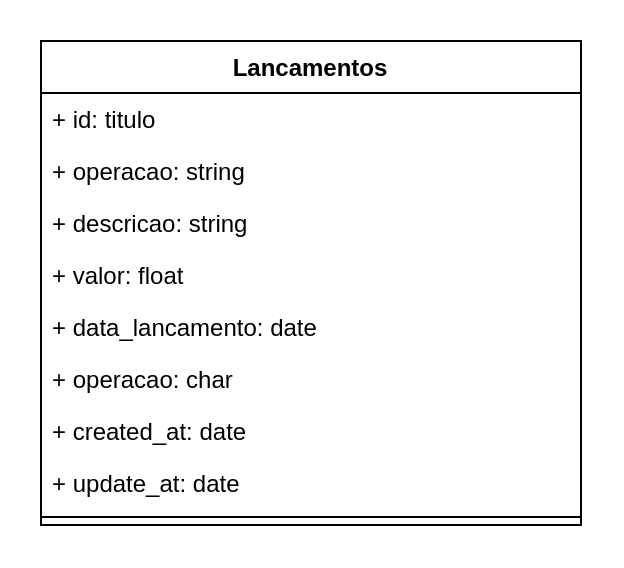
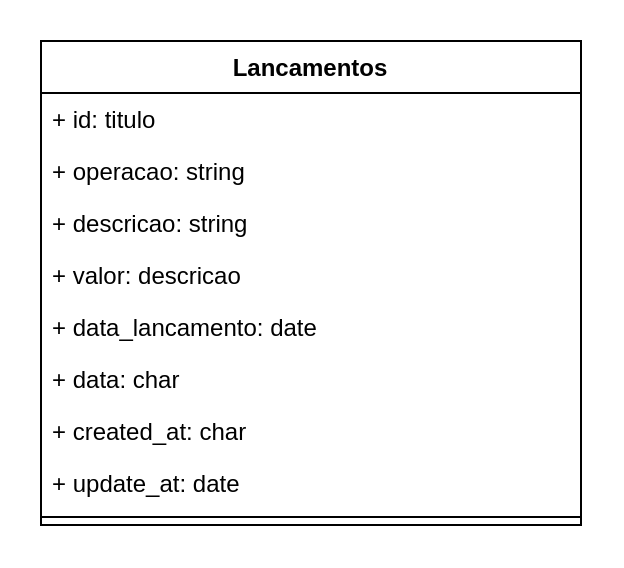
  <mxCell id="0" />
  <mxCell id="1" parent="0" />
  <mxCell id="2" value="Lancamentos" style="swimlane;fontStyle=1;align=center;verticalAlign=top;childLayout=stackLayout;horizontal=1;startSize=26;horizontalStack=0;resizeParent=1;resizeParentMax=0;resizeLast=0;collapsible=1;marginBottom=0;" parent="1" vertex="1"><mxGeometry x="20" y="20" width="270" height="242" as="geometry" /></mxCell>
  <mxCell id="3" value="+ id: titulo" style="text;strokeColor=none;fillColor=none;align=left;verticalAlign=top;spacingLeft=4;spacingRight=4;overflow=hidden;rotatable=0;points=[[0,0.5],[1,0.5]];portConstraint=eastwest;" parent="2" vertex="1"><mxGeometry y="26" width="270" height="26" as="geometry" /></mxCell>
  <mxCell id="4" value="+ operacao: string" style="text;strokeColor=none;fillColor=none;align=left;verticalAlign=top;spacingLeft=4;spacingRight=4;overflow=hidden;rotatable=0;points=[[0,0.5],[1,0.5]];portConstraint=eastwest;" parent="2" vertex="1"><mxGeometry y="52" width="270" height="26" as="geometry" /></mxCell>
  <mxCell id="5" value="+ descricao: string" style="text;strokeColor=none;fillColor=none;align=left;verticalAlign=top;spacingLeft=4;spacingRight=4;overflow=hidden;rotatable=0;points=[[0,0.5],[1,0.5]];portConstraint=eastwest;" parent="2" vertex="1"><mxGeometry y="78" width="270" height="26" as="geometry" /></mxCell>
- <mxCell id="6" value="+ valor: float&#10;" style="text;strokeColor=none;fillColor=none;align=left;verticalAlign=top;spacingLeft=4;spacingRight=4;overflow=hidden;rotatable=0;points=[[0,0.5],[1,0.5]];portConstraint=eastwest;" parent="2" vertex="1"><mxGeometry y="104" width="270" height="26" as="geometry" /></mxCell>
+ <mxCell id="6" value="+ valor: descricao&#10;" style="text;strokeColor=none;fillColor=none;align=left;verticalAlign=top;spacingLeft=4;spacingRight=4;overflow=hidden;rotatable=0;points=[[0,0.5],[1,0.5]];portConstraint=eastwest;" parent="2" vertex="1"><mxGeometry y="104" width="270" height="26" as="geometry" /></mxCell>
  <mxCell id="7" value="+ data_lancamento: date" style="text;strokeColor=none;fillColor=none;align=left;verticalAlign=top;spacingLeft=4;spacingRight=4;overflow=hidden;rotatable=0;points=[[0,0.5],[1,0.5]];portConstraint=eastwest;" vertex="1" parent="2"><mxGeometry y="130" width="270" height="26" as="geometry" /></mxCell>
- <mxCell id="8" value="+ operacao: char" style="text;strokeColor=none;fillColor=none;align=left;verticalAlign=top;spacingLeft=4;spacingRight=4;overflow=hidden;rotatable=0;points=[[0,0.5],[1,0.5]];portConstraint=eastwest;" parent="2" vertex="1"><mxGeometry y="156" width="270" height="26" as="geometry" /></mxCell>
- <mxCell id="9" value="+ created_at: date" style="text;strokeColor=none;fillColor=none;align=left;verticalAlign=top;spacingLeft=4;spacingRight=4;overflow=hidden;rotatable=0;points=[[0,0.5],[1,0.5]];portConstraint=eastwest;" vertex="1" parent="2"><mxGeometry y="182" width="270" height="26" as="geometry" /></mxCell>
+ <mxCell id="8" value="+ data: char" style="text;strokeColor=none;fillColor=none;align=left;verticalAlign=top;spacingLeft=4;spacingRight=4;overflow=hidden;rotatable=0;points=[[0,0.5],[1,0.5]];portConstraint=eastwest;" parent="2" vertex="1"><mxGeometry y="156" width="270" height="26" as="geometry" /></mxCell>
+ <mxCell id="9" value="+ created_at: char" style="text;strokeColor=none;fillColor=none;align=left;verticalAlign=top;spacingLeft=4;spacingRight=4;overflow=hidden;rotatable=0;points=[[0,0.5],[1,0.5]];portConstraint=eastwest;" vertex="1" parent="2"><mxGeometry y="182" width="270" height="26" as="geometry" /></mxCell>
  <mxCell id="10" value="+ update_at: date&#10;" style="text;strokeColor=none;fillColor=none;align=left;verticalAlign=top;spacingLeft=4;spacingRight=4;overflow=hidden;rotatable=0;points=[[0,0.5],[1,0.5]];portConstraint=eastwest;" vertex="1" parent="2"><mxGeometry y="208" width="270" height="26" as="geometry" /></mxCell>
  <mxCell id="11" value="" style="line;strokeWidth=1;fillColor=none;align=left;verticalAlign=middle;spacingTop=-1;spacingLeft=3;spacingRight=3;rotatable=0;labelPosition=right;points=[];portConstraint=eastwest;" parent="2" vertex="1"><mxGeometry y="234" width="270" height="8" as="geometry" /></mxCell>
